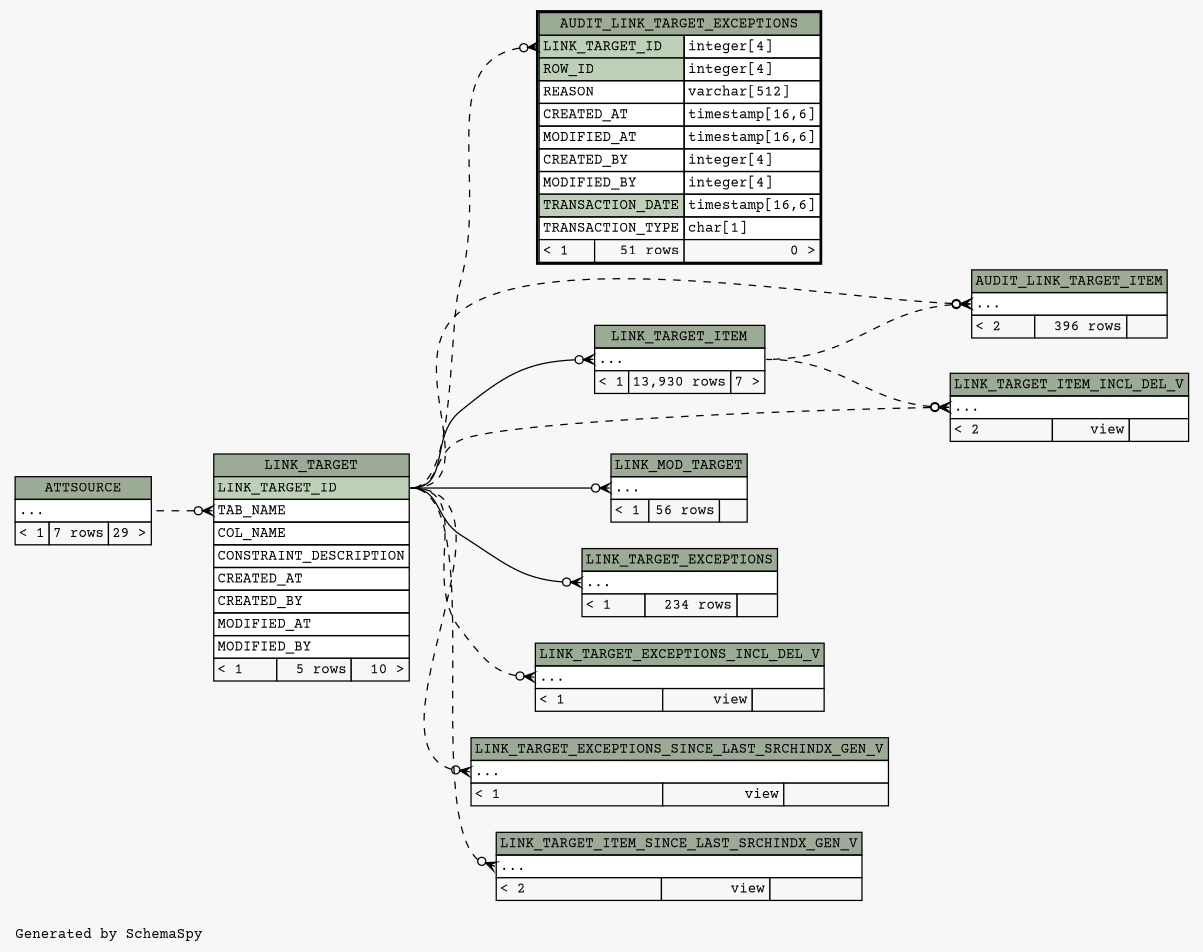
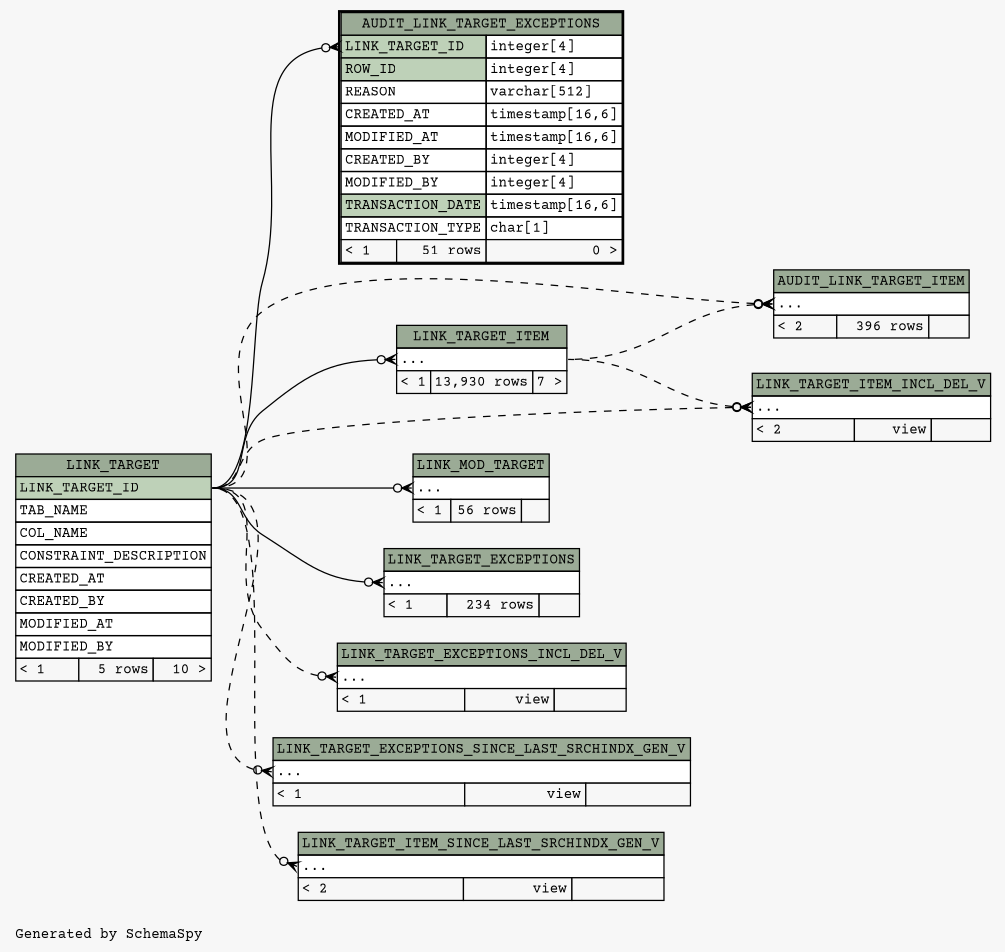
  digraph {
    bgcolor="#f7f7f7"
    fontname="Courier Prime"
    fontsize=11
    label="\nGenerated by SchemaSpy"
    labeljust=l
    nodesep=0.18
    rankdir=RL
    ranksep=0.46
    node [fontname="Courier Prime" fontsize=11 shape=plaintext]
    edge [arrowhead=none arrowsize=0.8 arrowtail=crowodot dir=back fontname="Courier Prime" headport="LINK_TARGET_ID:e" style=dashed tailport="elipses:w"]
    n1 [label=<     <TABLE BORDER="2" CELLBORDER="1" CELLSPACING="0" BGCOLOR="#ffffff">       <TR><TD COLSPAN="3" BGCOLOR="#9bab96" ALIGN="CENTER">AUDIT_LINK_TARGET_EXCEPTIONS</TD></TR>       <TR><TD PORT="LINK_TARGET_ID" COLSPAN="2" BGCOLOR="#bed1b8" ALIGN="LEFT">LINK_TARGET_ID</TD><TD PORT="LINK_TARGET_ID.type" ALIGN="LEFT">integer[4]</TD></TR>       <TR><TD PORT="ROW_ID" COLSPAN="2" BGCOLOR="#bed1b8" ALIGN="LEFT">ROW_ID</TD><TD PORT="ROW_ID.type" ALIGN="LEFT">integer[4]</TD></TR>       <TR><TD PORT="REASON" COLSPAN="2" ALIGN="LEFT">REASON</TD><TD PORT="REASON.type" ALIGN="LEFT">varchar[512]</TD></TR>       <TR><TD PORT="CREATED_AT" COLSPAN="2" ALIGN="LEFT">CREATED_AT</TD><TD PORT="CREATED_AT.type" ALIGN="LEFT">timestamp[16,6]</TD></TR>       <TR><TD PORT="MODIFIED_AT" COLSPAN="2" ALIGN="LEFT">MODIFIED_AT</TD><TD PORT="MODIFIED_AT.type" ALIGN="LEFT">timestamp[16,6]</TD></TR>       <TR><TD PORT="CREATED_BY" COLSPAN="2" ALIGN="LEFT">CREATED_BY</TD><TD PORT="CREATED_BY.type" ALIGN="LEFT">integer[4]</TD></TR>       <TR><TD PORT="MODIFIED_BY" COLSPAN="2" ALIGN="LEFT">MODIFIED_BY</TD><TD PORT="MODIFIED_BY.type" ALIGN="LEFT">integer[4]</TD></TR>       <TR><TD PORT="TRANSACTION_DATE" COLSPAN="2" BGCOLOR="#bed1b8" ALIGN="LEFT">TRANSACTION_DATE</TD><TD PORT="TRANSACTION_DATE.type" ALIGN="LEFT">timestamp[16,6]</TD></TR>       <TR><TD PORT="TRANSACTION_TYPE" COLSPAN="2" ALIGN="LEFT">TRANSACTION_TYPE</TD><TD PORT="TRANSACTION_TYPE.type" ALIGN="LEFT">char[1]</TD></TR>       <TR><TD ALIGN="LEFT" BGCOLOR="#f7f7f7">&lt; 1</TD><TD ALIGN="RIGHT" BGCOLOR="#f7f7f7">51 rows</TD><TD ALIGN="RIGHT" BGCOLOR="#f7f7f7">0 &gt;</TD></TR>     </TABLE>>]
    n2 [label=<     <TABLE BORDER="0" CELLBORDER="1" CELLSPACING="0" BGCOLOR="#ffffff">       <TR><TD COLSPAN="3" BGCOLOR="#9bab96" ALIGN="CENTER">LINK_TARGET</TD></TR>       <TR><TD PORT="LINK_TARGET_ID" COLSPAN="3" BGCOLOR="#bed1b8" ALIGN="LEFT">LINK_TARGET_ID</TD></TR>       <TR><TD PORT="TAB_NAME" COLSPAN="3" ALIGN="LEFT">TAB_NAME</TD></TR>       <TR><TD PORT="COL_NAME" COLSPAN="3" ALIGN="LEFT">COL_NAME</TD></TR>       <TR><TD PORT="CONSTRAINT_DESCRIPTION" COLSPAN="3" ALIGN="LEFT">CONSTRAINT_DESCRIPTION</TD></TR>       <TR><TD PORT="CREATED_AT" COLSPAN="3" ALIGN="LEFT">CREATED_AT</TD></TR>       <TR><TD PORT="CREATED_BY" COLSPAN="3" ALIGN="LEFT">CREATED_BY</TD></TR>       <TR><TD PORT="MODIFIED_AT" COLSPAN="3" ALIGN="LEFT">MODIFIED_AT</TD></TR>       <TR><TD PORT="MODIFIED_BY" COLSPAN="3" ALIGN="LEFT">MODIFIED_BY</TD></TR>       <TR><TD ALIGN="LEFT" BGCOLOR="#f7f7f7">&lt; 1</TD><TD ALIGN="RIGHT" BGCOLOR="#f7f7f7">5 rows</TD><TD ALIGN="RIGHT" BGCOLOR="#f7f7f7">10 &gt;</TD></TR>     </TABLE>>]
-   n3 [label=<     <TABLE BORDER="0" CELLBORDER="1" CELLSPACING="0" BGCOLOR="#ffffff">       <TR><TD COLSPAN="3" BGCOLOR="#9bab96" ALIGN="CENTER">ATTSOURCE</TD></TR>       <TR><TD PORT="elipses" COLSPAN="3" ALIGN="LEFT">...</TD></TR>       <TR><TD ALIGN="LEFT" BGCOLOR="#f7f7f7">&lt; 1</TD><TD ALIGN="RIGHT" BGCOLOR="#f7f7f7">7 rows</TD><TD ALIGN="RIGHT" BGCOLOR="#f7f7f7">29 &gt;</TD></TR>     </TABLE>>]
    n4 [label=<     <TABLE BORDER="0" CELLBORDER="1" CELLSPACING="0" BGCOLOR="#ffffff">       <TR><TD COLSPAN="3" BGCOLOR="#9bab96" ALIGN="CENTER">AUDIT_LINK_TARGET_ITEM</TD></TR>       <TR><TD PORT="elipses" COLSPAN="3" ALIGN="LEFT">...</TD></TR>       <TR><TD ALIGN="LEFT" BGCOLOR="#f7f7f7">&lt; 2</TD><TD ALIGN="RIGHT" BGCOLOR="#f7f7f7">396 rows</TD><TD ALIGN="RIGHT" BGCOLOR="#f7f7f7">  </TD></TR>     </TABLE>>]
    n5 [label=<     <TABLE BORDER="0" CELLBORDER="1" CELLSPACING="0" BGCOLOR="#ffffff">       <TR><TD COLSPAN="3" BGCOLOR="#9bab96" ALIGN="CENTER">LINK_TARGET_ITEM</TD></TR>       <TR><TD PORT="elipses" COLSPAN="3" ALIGN="LEFT">...</TD></TR>       <TR><TD ALIGN="LEFT" BGCOLOR="#f7f7f7">&lt; 1</TD><TD ALIGN="RIGHT" BGCOLOR="#f7f7f7">13,930 rows</TD><TD ALIGN="RIGHT" BGCOLOR="#f7f7f7">7 &gt;</TD></TR>     </TABLE>>]
    n6 [label=<     <TABLE BORDER="0" CELLBORDER="1" CELLSPACING="0" BGCOLOR="#ffffff">       <TR><TD COLSPAN="3" BGCOLOR="#9bab96" ALIGN="CENTER">LINK_MOD_TARGET</TD></TR>       <TR><TD PORT="elipses" COLSPAN="3" ALIGN="LEFT">...</TD></TR>       <TR><TD ALIGN="LEFT" BGCOLOR="#f7f7f7">&lt; 1</TD><TD ALIGN="RIGHT" BGCOLOR="#f7f7f7">56 rows</TD><TD ALIGN="RIGHT" BGCOLOR="#f7f7f7">  </TD></TR>     </TABLE>>]
    n7 [label=<     <TABLE BORDER="0" CELLBORDER="1" CELLSPACING="0" BGCOLOR="#ffffff">       <TR><TD COLSPAN="3" BGCOLOR="#9bab96" ALIGN="CENTER">LINK_TARGET_EXCEPTIONS</TD></TR>       <TR><TD PORT="elipses" COLSPAN="3" ALIGN="LEFT">...</TD></TR>       <TR><TD ALIGN="LEFT" BGCOLOR="#f7f7f7">&lt; 1</TD><TD ALIGN="RIGHT" BGCOLOR="#f7f7f7">234 rows</TD><TD ALIGN="RIGHT" BGCOLOR="#f7f7f7">  </TD></TR>     </TABLE>>]
    n8 [label=<     <TABLE BORDER="0" CELLBORDER="1" CELLSPACING="0" BGCOLOR="#ffffff">       <TR><TD COLSPAN="3" BGCOLOR="#9bab96" ALIGN="CENTER">LINK_TARGET_EXCEPTIONS_INCL_DEL_V</TD></TR>       <TR><TD PORT="elipses" COLSPAN="3" ALIGN="LEFT">...</TD></TR>       <TR><TD ALIGN="LEFT" BGCOLOR="#f7f7f7">&lt; 1</TD><TD ALIGN="RIGHT" BGCOLOR="#f7f7f7">view</TD><TD ALIGN="RIGHT" BGCOLOR="#f7f7f7">  </TD></TR>     </TABLE>>]
    n9 [label=<     <TABLE BORDER="0" CELLBORDER="1" CELLSPACING="0" BGCOLOR="#ffffff">       <TR><TD COLSPAN="3" BGCOLOR="#9bab96" ALIGN="CENTER">LINK_TARGET_EXCEPTIONS_SINCE_LAST_SRCHINDX_GEN_V</TD></TR>       <TR><TD PORT="elipses" COLSPAN="3" ALIGN="LEFT">...</TD></TR>       <TR><TD ALIGN="LEFT" BGCOLOR="#f7f7f7">&lt; 1</TD><TD ALIGN="RIGHT" BGCOLOR="#f7f7f7">view</TD><TD ALIGN="RIGHT" BGCOLOR="#f7f7f7">  </TD></TR>     </TABLE>>]
    n10 [label=<     <TABLE BORDER="0" CELLBORDER="1" CELLSPACING="0" BGCOLOR="#ffffff">       <TR><TD COLSPAN="3" BGCOLOR="#9bab96" ALIGN="CENTER">LINK_TARGET_ITEM_INCL_DEL_V</TD></TR>       <TR><TD PORT="elipses" COLSPAN="3" ALIGN="LEFT">...</TD></TR>       <TR><TD ALIGN="LEFT" BGCOLOR="#f7f7f7">&lt; 2</TD><TD ALIGN="RIGHT" BGCOLOR="#f7f7f7">view</TD><TD ALIGN="RIGHT" BGCOLOR="#f7f7f7">  </TD></TR>     </TABLE>>]
    n11 [label=<     <TABLE BORDER="0" CELLBORDER="1" CELLSPACING="0" BGCOLOR="#ffffff">       <TR><TD COLSPAN="3" BGCOLOR="#9bab96" ALIGN="CENTER">LINK_TARGET_ITEM_SINCE_LAST_SRCHINDX_GEN_V</TD></TR>       <TR><TD PORT="elipses" COLSPAN="3" ALIGN="LEFT">...</TD></TR>       <TR><TD ALIGN="LEFT" BGCOLOR="#f7f7f7">&lt; 2</TD><TD ALIGN="RIGHT" BGCOLOR="#f7f7f7">view</TD><TD ALIGN="RIGHT" BGCOLOR="#f7f7f7">  </TD></TR>     </TABLE>>]
-   n1 -> n2 [tailport="LINK_TARGET_ID:w"]
-   n2 -> n3 [headport="elipses:e" tailport="TAB_NAME:w"]
+   n1 -> n2 [style=solid tailport="LINK_TARGET_ID:w"]
    n4 -> n2
    n4 -> n5 [headport="elipses:e"]
    n5 -> n2 [style=""]
    n6 -> n2 [style=""]
    n7 -> n2 [style=""]
    n8 -> n2
    n9 -> n2
    n10 -> n2
    n10 -> n5 [headport="elipses:e"]
    n11 -> n2
  }
